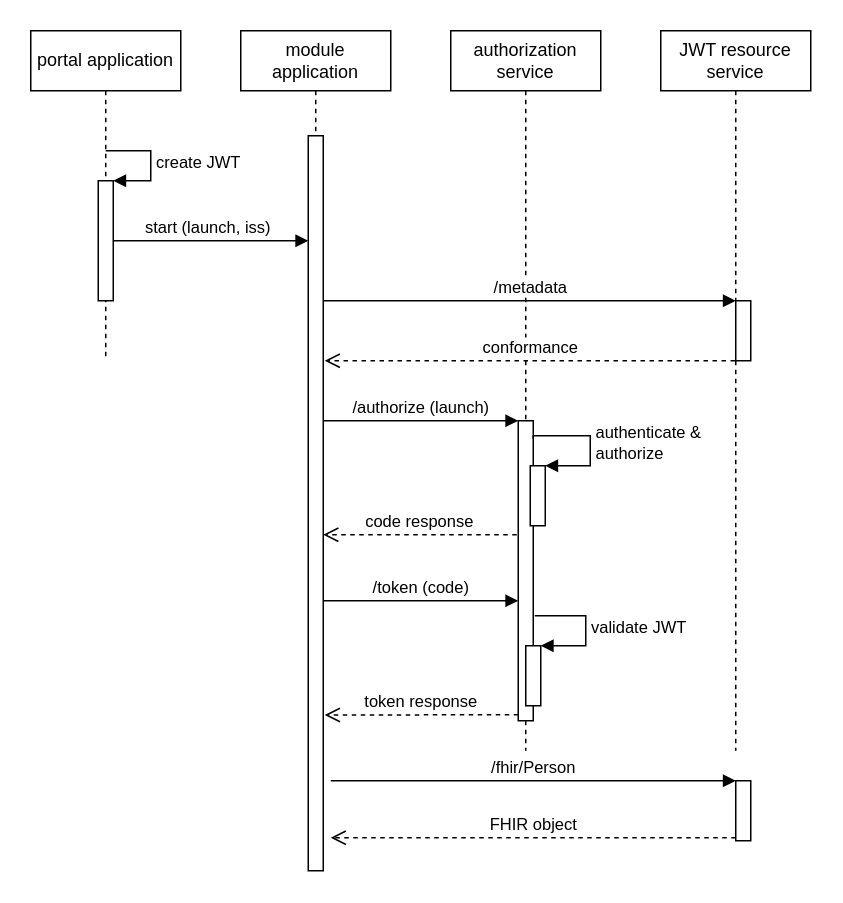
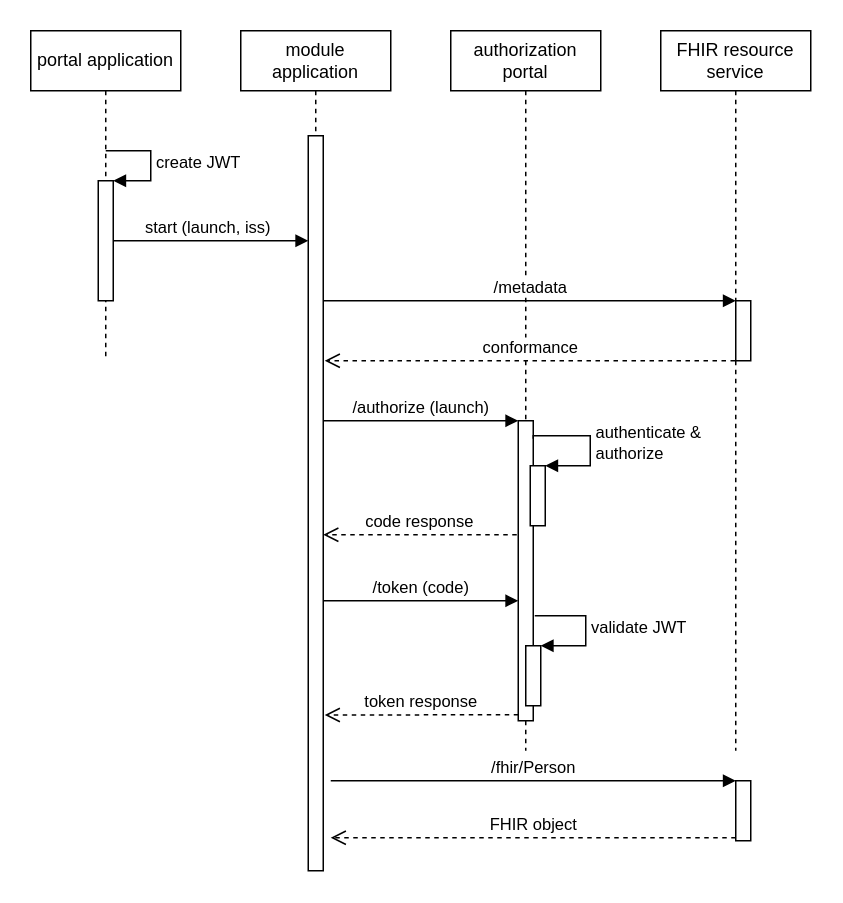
  <mxCell id="0" />
  <mxCell id="1" parent="0" />
  <mxCell id="2" value="portal application" style="shape=umlLifeline;perimeter=lifelinePerimeter;whiteSpace=wrap;html=1;container=1;collapsible=0;recursiveResize=0;outlineConnect=0;" parent="1" vertex="1"><mxGeometry x="20" y="20" width="100" height="220" as="geometry" /></mxCell>
- <mxCell id="3" value="authorization service" style="shape=umlLifeline;perimeter=lifelinePerimeter;whiteSpace=wrap;html=1;container=1;collapsible=0;recursiveResize=0;outlineConnect=0;" parent="1" vertex="1"><mxGeometry x="300" y="20" width="100" height="480" as="geometry" /></mxCell>
- <mxCell id="4" value="JWT resource service" style="shape=umlLifeline;perimeter=lifelinePerimeter;whiteSpace=wrap;html=1;container=1;collapsible=0;recursiveResize=0;outlineConnect=0;" parent="1" vertex="1"><mxGeometry x="440" y="20" width="100" height="480" as="geometry" /></mxCell>
+ <mxCell id="3" value="authorization portal" style="shape=umlLifeline;perimeter=lifelinePerimeter;whiteSpace=wrap;html=1;container=1;collapsible=0;recursiveResize=0;outlineConnect=0;" parent="1" vertex="1"><mxGeometry x="300" y="20" width="100" height="480" as="geometry" /></mxCell>
+ <mxCell id="4" value="FHIR resource service" style="shape=umlLifeline;perimeter=lifelinePerimeter;whiteSpace=wrap;html=1;container=1;collapsible=0;recursiveResize=0;outlineConnect=0;" parent="1" vertex="1"><mxGeometry x="440" y="20" width="100" height="480" as="geometry" /></mxCell>
  <mxCell id="5" value="start (launch, iss)" style="html=1;verticalAlign=bottom;startArrow=oval;endArrow=block;startSize=8;" parent="1" edge="1"><mxGeometry relative="1" as="geometry"><mxPoint x="69.5" y="160" as="sourcePoint" /><Array as="points"><mxPoint x="160" y="160" /></Array><mxPoint x="205" y="160" as="targetPoint" /></mxGeometry></mxCell>
  <mxCell id="6" value="" style="html=1;points=[];perimeter=orthogonalPerimeter;" parent="1" vertex="1"><mxGeometry x="490" y="200" width="10" height="40" as="geometry" /></mxCell>
  <mxCell id="7" value="/metadata" style="html=1;verticalAlign=bottom;endArrow=block;entryX=0;entryY=0;" parent="1" target="6" edge="1"><mxGeometry relative="1" as="geometry"><mxPoint x="215" y="200" as="sourcePoint" /></mxGeometry></mxCell>
  <mxCell id="8" value="conformance" style="html=1;verticalAlign=bottom;endArrow=open;dashed=1;endSize=8;" parent="1" edge="1"><mxGeometry relative="1" as="geometry"><mxPoint x="216" y="240" as="targetPoint" /><Array as="points"><mxPoint x="430" y="240" /></Array><mxPoint x="489.5" y="240" as="sourcePoint" /></mxGeometry></mxCell>
  <mxCell id="9" value="" style="html=1;points=[];perimeter=orthogonalPerimeter;" parent="1" vertex="1"><mxGeometry x="345" y="280" width="10" height="200" as="geometry" /></mxCell>
  <mxCell id="10" value="/authorize (launch)" style="html=1;verticalAlign=bottom;endArrow=block;entryX=0;entryY=0;" parent="1" target="9" edge="1"><mxGeometry relative="1" as="geometry"><mxPoint x="215" y="280" as="sourcePoint" /></mxGeometry></mxCell>
  <mxCell id="11" value="code response" style="html=1;verticalAlign=bottom;endArrow=open;dashed=1;endSize=8;exitX=-0.1;exitY=0.38;exitDx=0;exitDy=0;exitPerimeter=0;" parent="1" source="9" edge="1"><mxGeometry relative="1" as="geometry"><mxPoint x="215" y="356" as="targetPoint" /></mxGeometry></mxCell>
  <mxCell id="12" value="" style="html=1;points=[];perimeter=orthogonalPerimeter;" parent="1" vertex="1"><mxGeometry x="353" y="310" width="10" height="40" as="geometry" /></mxCell>
  <mxCell id="13" value="authenticate &amp;amp; &lt;br&gt;authorize" style="edgeStyle=orthogonalEdgeStyle;html=1;align=left;spacingLeft=2;endArrow=block;rounded=0;entryX=1;entryY=0;exitX=1;exitY=0.06;exitDx=0;exitDy=0;exitPerimeter=0;" parent="1" target="12" edge="1" source="9"><mxGeometry relative="1" as="geometry"><mxPoint x="360" y="290" as="sourcePoint" /><Array as="points"><mxPoint x="355" y="290" /><mxPoint x="393" y="290" /><mxPoint x="393" y="310" /></Array></mxGeometry></mxCell>
  <mxCell id="14" value="/token (code)" style="html=1;verticalAlign=bottom;endArrow=block;entryX=0;entryY=0;" parent="1" edge="1"><mxGeometry relative="1" as="geometry"><mxPoint x="215" y="400" as="sourcePoint" /><mxPoint x="345" y="400" as="targetPoint" /></mxGeometry></mxCell>
  <mxCell id="15" value="token response" style="html=1;verticalAlign=bottom;endArrow=open;dashed=1;endSize=8;exitX=0;exitY=0.95;entryX=1.1;entryY=0.764;entryDx=0;entryDy=0;entryPerimeter=0;" parent="1" edge="1"><mxGeometry relative="1" as="geometry"><mxPoint x="216" y="476.16" as="targetPoint" /><mxPoint x="345" y="476" as="sourcePoint" /></mxGeometry></mxCell>
  <mxCell id="16" value="" style="html=1;points=[];perimeter=orthogonalPerimeter;" parent="1" vertex="1"><mxGeometry x="490" y="520" width="10" height="40" as="geometry" /></mxCell>
  <mxCell id="17" value="/fhir/Person" style="html=1;verticalAlign=bottom;endArrow=block;entryX=0;entryY=0;exitX=1.5;exitY=0.805;exitDx=0;exitDy=0;exitPerimeter=0;" parent="1" target="16" edge="1"><mxGeometry relative="1" as="geometry"><mxPoint x="220" y="520.05" as="sourcePoint" /></mxGeometry></mxCell>
  <mxCell id="18" value="FHIR object" style="html=1;verticalAlign=bottom;endArrow=open;dashed=1;endSize=8;exitX=0;exitY=0.95;" parent="1" source="16" edge="1"><mxGeometry relative="1" as="geometry"><mxPoint x="220" y="558" as="targetPoint" /></mxGeometry></mxCell>
  <mxCell id="19" value="" style="html=1;points=[];perimeter=orthogonalPerimeter;" parent="1" vertex="1"><mxGeometry x="65" y="120" width="10" height="80" as="geometry" /></mxCell>
  <mxCell id="20" value="create JWT" style="edgeStyle=orthogonalEdgeStyle;html=1;align=left;spacingLeft=2;endArrow=block;rounded=0;entryX=1;entryY=0;" parent="1" target="19" edge="1"><mxGeometry relative="1" as="geometry"><mxPoint x="70" y="100" as="sourcePoint" /><Array as="points"><mxPoint x="100" y="100" /></Array></mxGeometry></mxCell>
  <mxCell id="21" value="" style="html=1;points=[];perimeter=orthogonalPerimeter;" parent="1" vertex="1"><mxGeometry x="350" y="430" width="10" height="40" as="geometry" /></mxCell>
  <mxCell id="22" value="validate JWT" style="edgeStyle=orthogonalEdgeStyle;html=1;align=left;spacingLeft=2;endArrow=block;rounded=0;entryX=1;entryY=0;exitX=1.1;exitY=0.65;exitDx=0;exitDy=0;exitPerimeter=0;" parent="1" target="21" edge="1" source="9"><mxGeometry relative="1" as="geometry"><mxPoint x="360" y="410" as="sourcePoint" /><Array as="points"><mxPoint x="390" y="410" /><mxPoint x="390" y="430" /></Array></mxGeometry></mxCell>
  <mxCell id="23" value="module application" style="shape=umlLifeline;perimeter=lifelinePerimeter;whiteSpace=wrap;html=1;container=1;collapsible=0;recursiveResize=0;outlineConnect=0;" parent="1" vertex="1"><mxGeometry x="160" y="20" width="100" height="560" as="geometry" /></mxCell>
  <mxCell id="24" value="" style="html=1;points=[];perimeter=orthogonalPerimeter;" parent="23" vertex="1"><mxGeometry x="45" y="70" width="10" height="490" as="geometry" /></mxCell>
